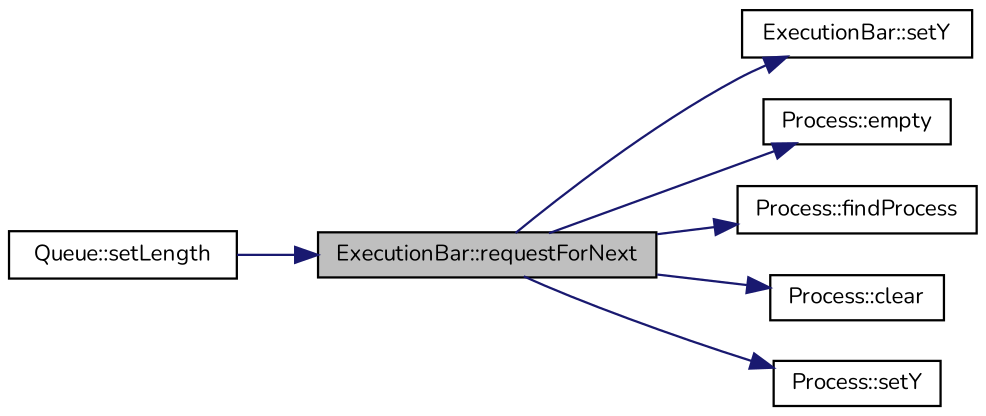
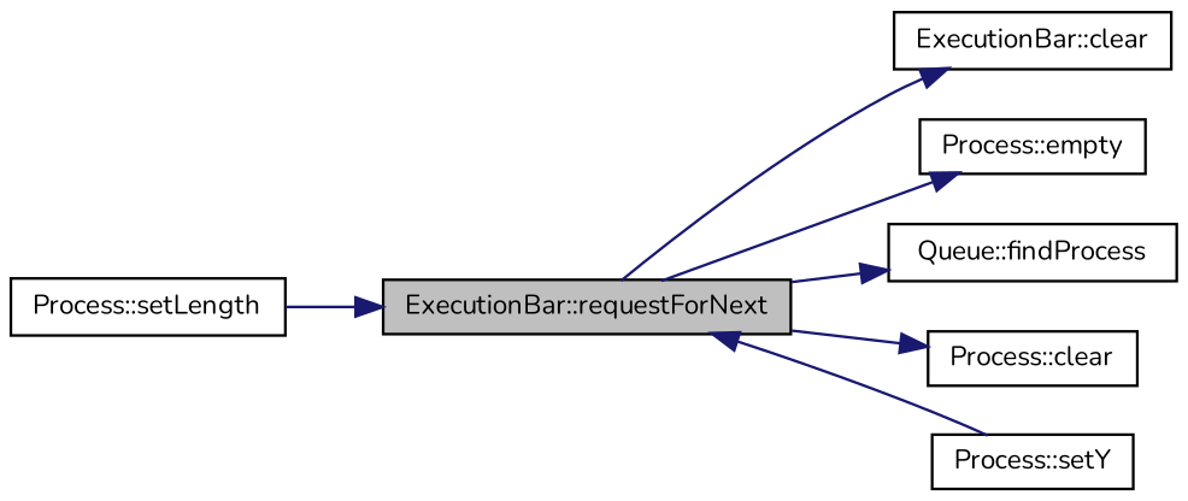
  digraph {
    fontname=Nunito
    rankdir=LR
    node [color=black fillcolor=white fontname=Nunito fontsize=10 shape=record style=filled]
    edge [color=midnightblue fontname=Nunito fontsize=10 labelfontname=Helvetica labelfontsize=10 style=solid]
    n1 [fillcolor=grey75 fontcolor=black height=0.2 label="ExecutionBar::requestForNext" width=0.4]
-   n2 [height=0.2 label="ExecutionBar::setY" width=0.4]
+   n2 [height=0.2 label="ExecutionBar::clear" width=0.4]
    n3 [height=0.2 label="Process::empty" width=0.4]
-   n4 [height=0.2 label="Process::findProcess" width=0.4]
+   n4 [height=0.2 label="Queue::findProcess" width=0.4]
    n5 [height=0.2 label="Process::clear" width=0.4]
    n6 [height=0.2 label="Process::setY" width=0.4]
-   n7 [height=0.2 label="Queue::setLength" width=0.4]
+   n7 [height=0.2 label="Process::setLength" width=0.4]
    n1 -> n2
    n1 -> n3
    n1 -> n4
    n1 -> n5
-   n1 -> n6
+   n6 -> n1
    n7 -> n1
  }
